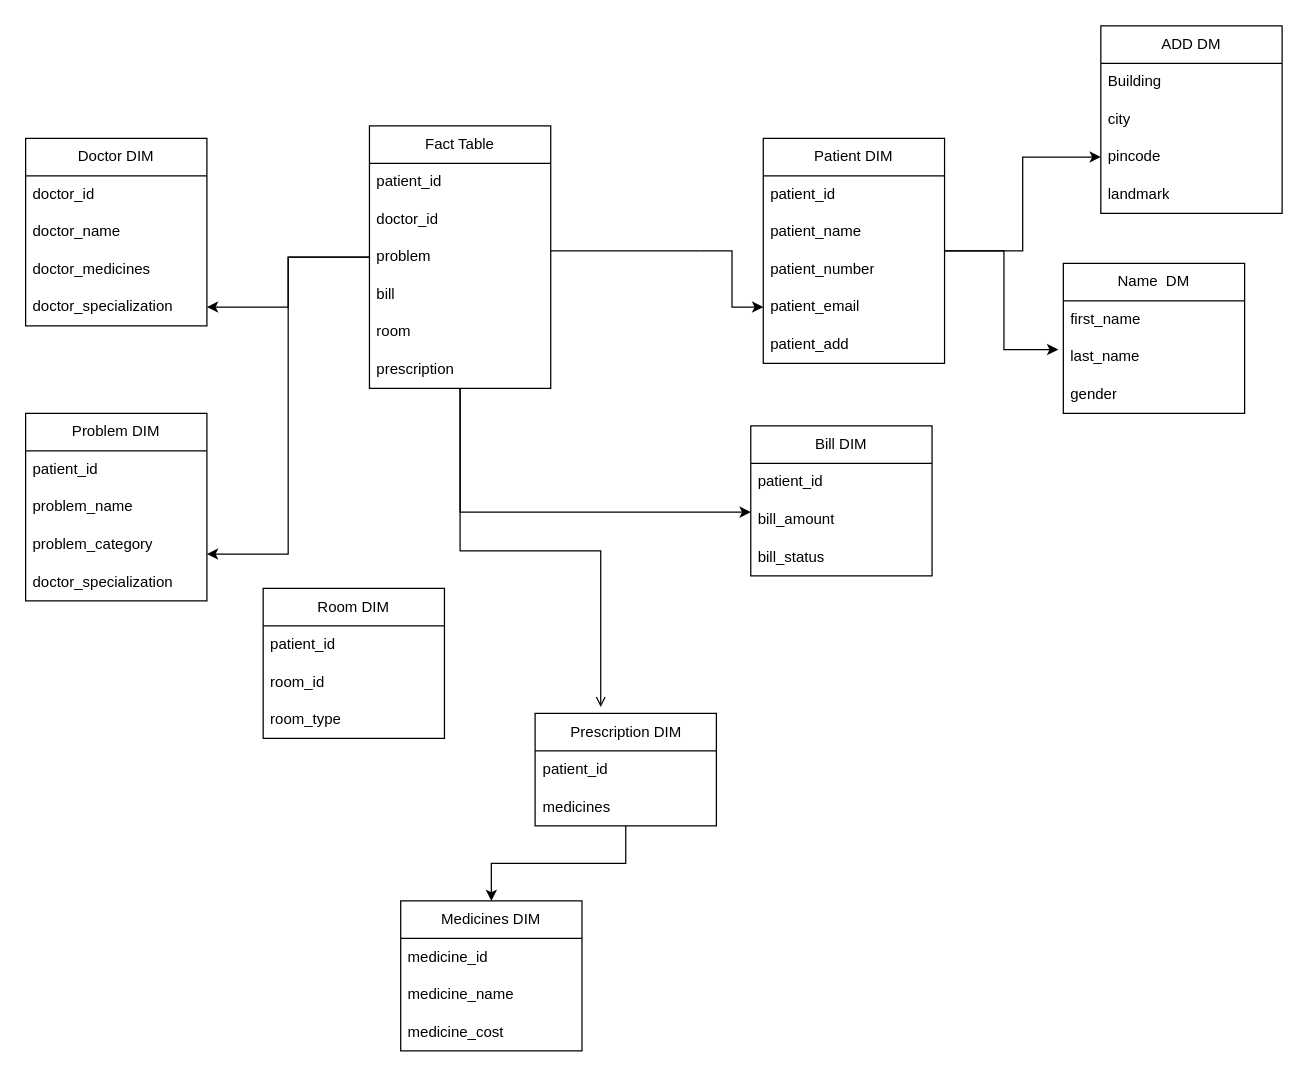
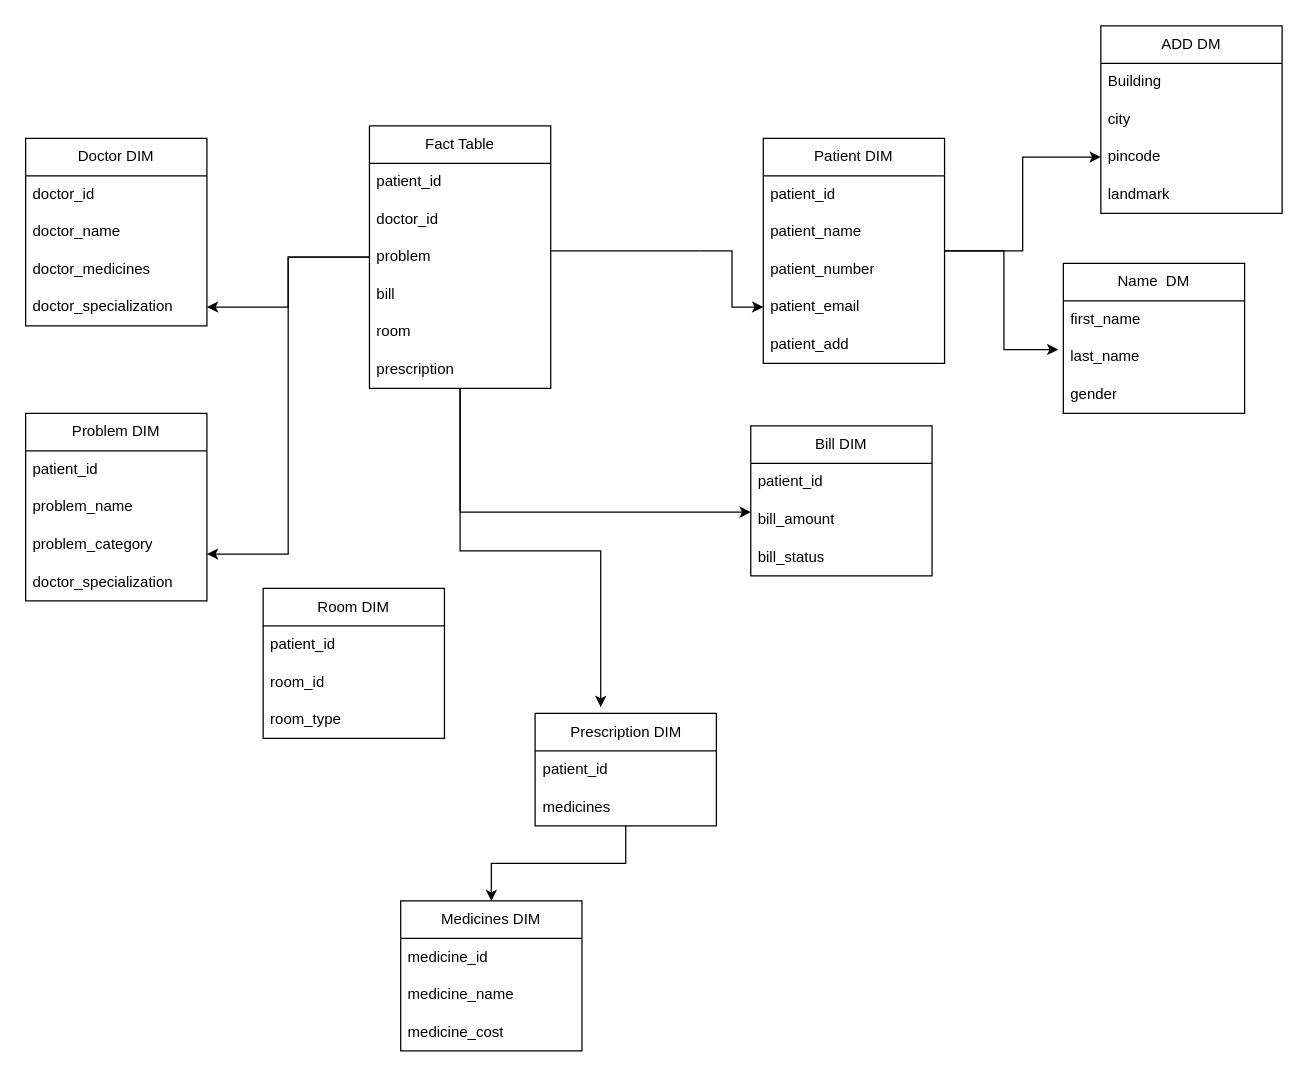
  <mxCell id="0" />
  <mxCell id="1" parent="0" />
  <mxCell id="2" style="edgeStyle=orthogonalEdgeStyle;rounded=0;orthogonalLoop=1;jettySize=auto;html=1;entryX=1;entryY=0.75;entryDx=0;entryDy=0;" edge="1" parent="1" source="5" target="28"><mxGeometry relative="1" as="geometry" /></mxCell>
  <mxCell id="3" style="edgeStyle=orthogonalEdgeStyle;rounded=0;orthogonalLoop=1;jettySize=auto;html=1;entryX=0;entryY=0.3;entryDx=0;entryDy=0;entryPerimeter=0;" edge="1" parent="1" source="5" target="35"><mxGeometry relative="1" as="geometry" /></mxCell>
- <mxCell id="4" style="edgeStyle=orthogonalEdgeStyle;rounded=0;orthogonalLoop=1;jettySize=auto;html=1;entryX=0.362;entryY=-0.056;entryDx=0;entryDy=0;entryPerimeter=0;endArrow=open;" edge="1" parent="1" source="5" target="42"><mxGeometry relative="1" as="geometry" /></mxCell>
+ <mxCell id="4" style="edgeStyle=orthogonalEdgeStyle;rounded=0;orthogonalLoop=1;jettySize=auto;html=1;entryX=0.362;entryY=-0.056;entryDx=0;entryDy=0;entryPerimeter=0;" edge="1" parent="1" source="5" target="42"><mxGeometry relative="1" as="geometry" /></mxCell>
  <mxCell id="5" value="Fact Table" style="swimlane;fontStyle=0;childLayout=stackLayout;horizontal=1;startSize=30;horizontalStack=0;resizeParent=1;resizeParentMax=0;resizeLast=0;collapsible=1;marginBottom=0;whiteSpace=wrap;html=1;" vertex="1" parent="1"><mxGeometry x="295" y="100" width="145" height="210" as="geometry" /></mxCell>
  <mxCell id="6" value="patient_id" style="text;strokeColor=none;fillColor=none;align=left;verticalAlign=middle;spacingLeft=4;spacingRight=4;overflow=hidden;points=[[0,0.5],[1,0.5]];portConstraint=eastwest;rotatable=0;whiteSpace=wrap;html=1;" vertex="1" parent="5"><mxGeometry y="30" width="145" height="30" as="geometry" /></mxCell>
  <mxCell id="7" value="doctor_id" style="text;strokeColor=none;fillColor=none;align=left;verticalAlign=middle;spacingLeft=4;spacingRight=4;overflow=hidden;points=[[0,0.5],[1,0.5]];portConstraint=eastwest;rotatable=0;whiteSpace=wrap;html=1;" vertex="1" parent="5"><mxGeometry y="60" width="145" height="30" as="geometry" /></mxCell>
  <mxCell id="8" value="problem" style="text;strokeColor=none;fillColor=none;align=left;verticalAlign=middle;spacingLeft=4;spacingRight=4;overflow=hidden;points=[[0,0.5],[1,0.5]];portConstraint=eastwest;rotatable=0;whiteSpace=wrap;html=1;" vertex="1" parent="5"><mxGeometry y="90" width="145" height="30" as="geometry" /></mxCell>
  <mxCell id="9" value="bill" style="text;strokeColor=none;fillColor=none;align=left;verticalAlign=middle;spacingLeft=4;spacingRight=4;overflow=hidden;points=[[0,0.5],[1,0.5]];portConstraint=eastwest;rotatable=0;whiteSpace=wrap;html=1;" vertex="1" parent="5"><mxGeometry y="120" width="145" height="30" as="geometry" /></mxCell>
  <mxCell id="10" value="room" style="text;strokeColor=none;fillColor=none;align=left;verticalAlign=middle;spacingLeft=4;spacingRight=4;overflow=hidden;points=[[0,0.5],[1,0.5]];portConstraint=eastwest;rotatable=0;whiteSpace=wrap;html=1;" vertex="1" parent="5"><mxGeometry y="150" width="145" height="30" as="geometry" /></mxCell>
  <mxCell id="11" value="prescription" style="text;strokeColor=none;fillColor=none;align=left;verticalAlign=middle;spacingLeft=4;spacingRight=4;overflow=hidden;points=[[0,0.5],[1,0.5]];portConstraint=eastwest;rotatable=0;whiteSpace=wrap;html=1;" vertex="1" parent="5"><mxGeometry y="180" width="145" height="30" as="geometry" /></mxCell>
  <mxCell id="12" style="edgeStyle=orthogonalEdgeStyle;rounded=0;orthogonalLoop=1;jettySize=auto;html=1;entryX=-0.028;entryY=0.3;entryDx=0;entryDy=0;entryPerimeter=0;" edge="1" parent="1" source="14" target="51"><mxGeometry relative="1" as="geometry" /></mxCell>
  <mxCell id="13" style="edgeStyle=orthogonalEdgeStyle;rounded=0;orthogonalLoop=1;jettySize=auto;html=1;entryX=0;entryY=0.5;entryDx=0;entryDy=0;" edge="1" parent="1" source="14" target="56"><mxGeometry relative="1" as="geometry" /></mxCell>
  <mxCell id="14" value="Patient DIM" style="swimlane;fontStyle=0;childLayout=stackLayout;horizontal=1;startSize=30;horizontalStack=0;resizeParent=1;resizeParentMax=0;resizeLast=0;collapsible=1;marginBottom=0;whiteSpace=wrap;html=1;" vertex="1" parent="1"><mxGeometry x="610" y="110" width="145" height="180" as="geometry" /></mxCell>
  <mxCell id="15" value="patient_id" style="text;strokeColor=none;fillColor=none;align=left;verticalAlign=middle;spacingLeft=4;spacingRight=4;overflow=hidden;points=[[0,0.5],[1,0.5]];portConstraint=eastwest;rotatable=0;whiteSpace=wrap;html=1;" vertex="1" parent="14"><mxGeometry y="30" width="145" height="30" as="geometry" /></mxCell>
  <mxCell id="16" value="patient_name" style="text;strokeColor=none;fillColor=none;align=left;verticalAlign=middle;spacingLeft=4;spacingRight=4;overflow=hidden;points=[[0,0.5],[1,0.5]];portConstraint=eastwest;rotatable=0;whiteSpace=wrap;html=1;" vertex="1" parent="14"><mxGeometry y="60" width="145" height="30" as="geometry" /></mxCell>
  <mxCell id="17" value="patient_number" style="text;strokeColor=none;fillColor=none;align=left;verticalAlign=middle;spacingLeft=4;spacingRight=4;overflow=hidden;points=[[0,0.5],[1,0.5]];portConstraint=eastwest;rotatable=0;whiteSpace=wrap;html=1;" vertex="1" parent="14"><mxGeometry y="90" width="145" height="30" as="geometry" /></mxCell>
  <mxCell id="18" value="patient_email" style="text;strokeColor=none;fillColor=none;align=left;verticalAlign=middle;spacingLeft=4;spacingRight=4;overflow=hidden;points=[[0,0.5],[1,0.5]];portConstraint=eastwest;rotatable=0;whiteSpace=wrap;html=1;" vertex="1" parent="14"><mxGeometry y="120" width="145" height="30" as="geometry" /></mxCell>
  <mxCell id="19" value="patient_add" style="text;strokeColor=none;fillColor=none;align=left;verticalAlign=middle;spacingLeft=4;spacingRight=4;overflow=hidden;points=[[0,0.5],[1,0.5]];portConstraint=eastwest;rotatable=0;whiteSpace=wrap;html=1;" vertex="1" parent="14"><mxGeometry y="150" width="145" height="30" as="geometry" /></mxCell>
  <mxCell id="20" value="" style="edgeStyle=orthogonalEdgeStyle;rounded=0;orthogonalLoop=1;jettySize=auto;html=1;" edge="1" parent="1" source="21" target="18"><mxGeometry relative="1" as="geometry" /></mxCell>
  <mxCell id="21" value="" style="line;strokeWidth=1;fillColor=none;align=left;verticalAlign=middle;spacingTop=-1;spacingLeft=3;spacingRight=3;rotatable=0;labelPosition=right;points=[];portConstraint=eastwest;strokeColor=inherit;" vertex="1" parent="1"><mxGeometry x="440" y="196" width="120" height="8" as="geometry" /></mxCell>
  <mxCell id="22" value="Doctor DIM" style="swimlane;fontStyle=0;childLayout=stackLayout;horizontal=1;startSize=30;horizontalStack=0;resizeParent=1;resizeParentMax=0;resizeLast=0;collapsible=1;marginBottom=0;whiteSpace=wrap;html=1;" vertex="1" parent="1"><mxGeometry x="20" y="110" width="145" height="150" as="geometry" /></mxCell>
  <mxCell id="23" value="doctor_id" style="text;strokeColor=none;fillColor=none;align=left;verticalAlign=middle;spacingLeft=4;spacingRight=4;overflow=hidden;points=[[0,0.5],[1,0.5]];portConstraint=eastwest;rotatable=0;whiteSpace=wrap;html=1;" vertex="1" parent="22"><mxGeometry y="30" width="145" height="30" as="geometry" /></mxCell>
  <mxCell id="24" value="doctor_name" style="text;strokeColor=none;fillColor=none;align=left;verticalAlign=middle;spacingLeft=4;spacingRight=4;overflow=hidden;points=[[0,0.5],[1,0.5]];portConstraint=eastwest;rotatable=0;whiteSpace=wrap;html=1;" vertex="1" parent="22"><mxGeometry y="60" width="145" height="30" as="geometry" /></mxCell>
  <mxCell id="25" value="doctor_medicines " style="text;strokeColor=none;fillColor=none;align=left;verticalAlign=middle;spacingLeft=4;spacingRight=4;overflow=hidden;points=[[0,0.5],[1,0.5]];portConstraint=eastwest;rotatable=0;whiteSpace=wrap;html=1;" vertex="1" parent="22"><mxGeometry y="90" width="145" height="30" as="geometry" /></mxCell>
  <mxCell id="26" value="doctor_specialization" style="text;strokeColor=none;fillColor=none;align=left;verticalAlign=middle;spacingLeft=4;spacingRight=4;overflow=hidden;points=[[0,0.5],[1,0.5]];portConstraint=eastwest;rotatable=0;whiteSpace=wrap;html=1;" vertex="1" parent="22"><mxGeometry y="120" width="145" height="30" as="geometry" /></mxCell>
  <mxCell id="27" style="edgeStyle=orthogonalEdgeStyle;rounded=0;orthogonalLoop=1;jettySize=auto;html=1;entryX=1;entryY=0.5;entryDx=0;entryDy=0;" edge="1" parent="1" source="8" target="26"><mxGeometry relative="1" as="geometry" /></mxCell>
  <mxCell id="28" value="Problem DIM" style="swimlane;fontStyle=0;childLayout=stackLayout;horizontal=1;startSize=30;horizontalStack=0;resizeParent=1;resizeParentMax=0;resizeLast=0;collapsible=1;marginBottom=0;whiteSpace=wrap;html=1;" vertex="1" parent="1"><mxGeometry x="20" y="330" width="145" height="150" as="geometry"><mxRectangle x="80" y="240" width="110" height="30" as="alternateBounds" /></mxGeometry></mxCell>
  <mxCell id="29" value="patient_id" style="text;strokeColor=none;fillColor=none;align=left;verticalAlign=middle;spacingLeft=4;spacingRight=4;overflow=hidden;points=[[0,0.5],[1,0.5]];portConstraint=eastwest;rotatable=0;whiteSpace=wrap;html=1;" vertex="1" parent="28"><mxGeometry y="30" width="145" height="30" as="geometry" /></mxCell>
  <mxCell id="30" value="problem_name" style="text;strokeColor=none;fillColor=none;align=left;verticalAlign=middle;spacingLeft=4;spacingRight=4;overflow=hidden;points=[[0,0.5],[1,0.5]];portConstraint=eastwest;rotatable=0;whiteSpace=wrap;html=1;" vertex="1" parent="28"><mxGeometry y="60" width="145" height="30" as="geometry" /></mxCell>
  <mxCell id="31" value="problem_category" style="text;strokeColor=none;fillColor=none;align=left;verticalAlign=middle;spacingLeft=4;spacingRight=4;overflow=hidden;points=[[0,0.5],[1,0.5]];portConstraint=eastwest;rotatable=0;whiteSpace=wrap;html=1;" vertex="1" parent="28"><mxGeometry y="90" width="145" height="30" as="geometry" /></mxCell>
  <mxCell id="32" value="doctor_specialization" style="text;strokeColor=none;fillColor=none;align=left;verticalAlign=middle;spacingLeft=4;spacingRight=4;overflow=hidden;points=[[0,0.5],[1,0.5]];portConstraint=eastwest;rotatable=0;whiteSpace=wrap;html=1;" vertex="1" parent="28"><mxGeometry y="120" width="145" height="30" as="geometry" /></mxCell>
  <mxCell id="33" value="Bill DIM" style="swimlane;fontStyle=0;childLayout=stackLayout;horizontal=1;startSize=30;horizontalStack=0;resizeParent=1;resizeParentMax=0;resizeLast=0;collapsible=1;marginBottom=0;whiteSpace=wrap;html=1;" vertex="1" parent="1"><mxGeometry x="600" y="340" width="145" height="120" as="geometry" /></mxCell>
  <mxCell id="34" value="patient_id" style="text;strokeColor=none;fillColor=none;align=left;verticalAlign=middle;spacingLeft=4;spacingRight=4;overflow=hidden;points=[[0,0.5],[1,0.5]];portConstraint=eastwest;rotatable=0;whiteSpace=wrap;html=1;" vertex="1" parent="33"><mxGeometry y="30" width="145" height="30" as="geometry" /></mxCell>
  <mxCell id="35" value="bill_amount" style="text;strokeColor=none;fillColor=none;align=left;verticalAlign=middle;spacingLeft=4;spacingRight=4;overflow=hidden;points=[[0,0.5],[1,0.5]];portConstraint=eastwest;rotatable=0;whiteSpace=wrap;html=1;" vertex="1" parent="33"><mxGeometry y="60" width="145" height="30" as="geometry" /></mxCell>
  <mxCell id="36" value="bill_status" style="text;strokeColor=none;fillColor=none;align=left;verticalAlign=middle;spacingLeft=4;spacingRight=4;overflow=hidden;points=[[0,0.5],[1,0.5]];portConstraint=eastwest;rotatable=0;whiteSpace=wrap;html=1;" vertex="1" parent="33"><mxGeometry y="90" width="145" height="30" as="geometry" /></mxCell>
  <mxCell id="37" value="Room DIM" style="swimlane;fontStyle=0;childLayout=stackLayout;horizontal=1;startSize=30;horizontalStack=0;resizeParent=1;resizeParentMax=0;resizeLast=0;collapsible=1;marginBottom=0;whiteSpace=wrap;html=1;" vertex="1" parent="1"><mxGeometry x="210" y="470" width="145" height="120" as="geometry" /></mxCell>
  <mxCell id="38" value="patient_id" style="text;strokeColor=none;fillColor=none;align=left;verticalAlign=middle;spacingLeft=4;spacingRight=4;overflow=hidden;points=[[0,0.5],[1,0.5]];portConstraint=eastwest;rotatable=0;whiteSpace=wrap;html=1;" vertex="1" parent="37"><mxGeometry y="30" width="145" height="30" as="geometry" /></mxCell>
  <mxCell id="39" value="room_id" style="text;strokeColor=none;fillColor=none;align=left;verticalAlign=middle;spacingLeft=4;spacingRight=4;overflow=hidden;points=[[0,0.5],[1,0.5]];portConstraint=eastwest;rotatable=0;whiteSpace=wrap;html=1;" vertex="1" parent="37"><mxGeometry y="60" width="145" height="30" as="geometry" /></mxCell>
  <mxCell id="40" value="room_type" style="text;strokeColor=none;fillColor=none;align=left;verticalAlign=middle;spacingLeft=4;spacingRight=4;overflow=hidden;points=[[0,0.5],[1,0.5]];portConstraint=eastwest;rotatable=0;whiteSpace=wrap;html=1;" vertex="1" parent="37"><mxGeometry y="90" width="145" height="30" as="geometry" /></mxCell>
  <mxCell id="41" style="edgeStyle=orthogonalEdgeStyle;rounded=0;orthogonalLoop=1;jettySize=auto;html=1;entryX=0.5;entryY=0;entryDx=0;entryDy=0;" edge="1" parent="1" source="42" target="45"><mxGeometry relative="1" as="geometry" /></mxCell>
  <mxCell id="42" value="Prescription DIM" style="swimlane;fontStyle=0;childLayout=stackLayout;horizontal=1;startSize=30;horizontalStack=0;resizeParent=1;resizeParentMax=0;resizeLast=0;collapsible=1;marginBottom=0;whiteSpace=wrap;html=1;" vertex="1" parent="1"><mxGeometry x="427.5" y="570" width="145" height="90" as="geometry" /></mxCell>
  <mxCell id="43" value="patient_id" style="text;strokeColor=none;fillColor=none;align=left;verticalAlign=middle;spacingLeft=4;spacingRight=4;overflow=hidden;points=[[0,0.5],[1,0.5]];portConstraint=eastwest;rotatable=0;whiteSpace=wrap;html=1;" vertex="1" parent="42"><mxGeometry y="30" width="145" height="30" as="geometry" /></mxCell>
  <mxCell id="44" value="medicines" style="text;strokeColor=none;fillColor=none;align=left;verticalAlign=middle;spacingLeft=4;spacingRight=4;overflow=hidden;points=[[0,0.5],[1,0.5]];portConstraint=eastwest;rotatable=0;whiteSpace=wrap;html=1;" vertex="1" parent="42"><mxGeometry y="60" width="145" height="30" as="geometry" /></mxCell>
  <mxCell id="45" value="Medicines DIM" style="swimlane;fontStyle=0;childLayout=stackLayout;horizontal=1;startSize=30;horizontalStack=0;resizeParent=1;resizeParentMax=0;resizeLast=0;collapsible=1;marginBottom=0;whiteSpace=wrap;html=1;" vertex="1" parent="1"><mxGeometry x="320" y="720" width="145" height="120" as="geometry" /></mxCell>
  <mxCell id="46" value="medicine_id" style="text;strokeColor=none;fillColor=none;align=left;verticalAlign=middle;spacingLeft=4;spacingRight=4;overflow=hidden;points=[[0,0.5],[1,0.5]];portConstraint=eastwest;rotatable=0;whiteSpace=wrap;html=1;" vertex="1" parent="45"><mxGeometry y="30" width="145" height="30" as="geometry" /></mxCell>
  <mxCell id="47" value="medicine_name" style="text;strokeColor=none;fillColor=none;align=left;verticalAlign=middle;spacingLeft=4;spacingRight=4;overflow=hidden;points=[[0,0.5],[1,0.5]];portConstraint=eastwest;rotatable=0;whiteSpace=wrap;html=1;" vertex="1" parent="45"><mxGeometry y="60" width="145" height="30" as="geometry" /></mxCell>
  <mxCell id="48" value="medicine_cost" style="text;strokeColor=none;fillColor=none;align=left;verticalAlign=middle;spacingLeft=4;spacingRight=4;overflow=hidden;points=[[0,0.5],[1,0.5]];portConstraint=eastwest;rotatable=0;whiteSpace=wrap;html=1;" vertex="1" parent="45"><mxGeometry y="90" width="145" height="30" as="geometry" /></mxCell>
  <mxCell id="49" value="Name&amp;nbsp; DM" style="swimlane;fontStyle=0;childLayout=stackLayout;horizontal=1;startSize=30;horizontalStack=0;resizeParent=1;resizeParentMax=0;resizeLast=0;collapsible=1;marginBottom=0;whiteSpace=wrap;html=1;" vertex="1" parent="1"><mxGeometry x="850" y="210" width="145" height="120" as="geometry" /></mxCell>
  <mxCell id="50" value="first_name" style="text;strokeColor=none;fillColor=none;align=left;verticalAlign=middle;spacingLeft=4;spacingRight=4;overflow=hidden;points=[[0,0.5],[1,0.5]];portConstraint=eastwest;rotatable=0;whiteSpace=wrap;html=1;" vertex="1" parent="49"><mxGeometry y="30" width="145" height="30" as="geometry" /></mxCell>
  <mxCell id="51" value="last_name" style="text;strokeColor=none;fillColor=none;align=left;verticalAlign=middle;spacingLeft=4;spacingRight=4;overflow=hidden;points=[[0,0.5],[1,0.5]];portConstraint=eastwest;rotatable=0;whiteSpace=wrap;html=1;" vertex="1" parent="49"><mxGeometry y="60" width="145" height="30" as="geometry" /></mxCell>
  <mxCell id="52" value="gender" style="text;strokeColor=none;fillColor=none;align=left;verticalAlign=middle;spacingLeft=4;spacingRight=4;overflow=hidden;points=[[0,0.5],[1,0.5]];portConstraint=eastwest;rotatable=0;whiteSpace=wrap;html=1;" vertex="1" parent="49"><mxGeometry y="90" width="145" height="30" as="geometry" /></mxCell>
  <mxCell id="53" value="ADD DM" style="swimlane;fontStyle=0;childLayout=stackLayout;horizontal=1;startSize=30;horizontalStack=0;resizeParent=1;resizeParentMax=0;resizeLast=0;collapsible=1;marginBottom=0;whiteSpace=wrap;html=1;" vertex="1" parent="1"><mxGeometry x="880" y="20" width="145" height="150" as="geometry" /></mxCell>
  <mxCell id="54" value="Building" style="text;strokeColor=none;fillColor=none;align=left;verticalAlign=middle;spacingLeft=4;spacingRight=4;overflow=hidden;points=[[0,0.5],[1,0.5]];portConstraint=eastwest;rotatable=0;whiteSpace=wrap;html=1;" vertex="1" parent="53"><mxGeometry y="30" width="145" height="30" as="geometry" /></mxCell>
  <mxCell id="55" value="city" style="text;strokeColor=none;fillColor=none;align=left;verticalAlign=middle;spacingLeft=4;spacingRight=4;overflow=hidden;points=[[0,0.5],[1,0.5]];portConstraint=eastwest;rotatable=0;whiteSpace=wrap;html=1;" vertex="1" parent="53"><mxGeometry y="60" width="145" height="30" as="geometry" /></mxCell>
  <mxCell id="56" value="pincode" style="text;strokeColor=none;fillColor=none;align=left;verticalAlign=middle;spacingLeft=4;spacingRight=4;overflow=hidden;points=[[0,0.5],[1,0.5]];portConstraint=eastwest;rotatable=0;whiteSpace=wrap;html=1;" vertex="1" parent="53"><mxGeometry y="90" width="145" height="30" as="geometry" /></mxCell>
  <mxCell id="57" value="landmark" style="text;strokeColor=none;fillColor=none;align=left;verticalAlign=middle;spacingLeft=4;spacingRight=4;overflow=hidden;points=[[0,0.5],[1,0.5]];portConstraint=eastwest;rotatable=0;whiteSpace=wrap;html=1;" vertex="1" parent="53"><mxGeometry y="120" width="145" height="30" as="geometry" /></mxCell>
